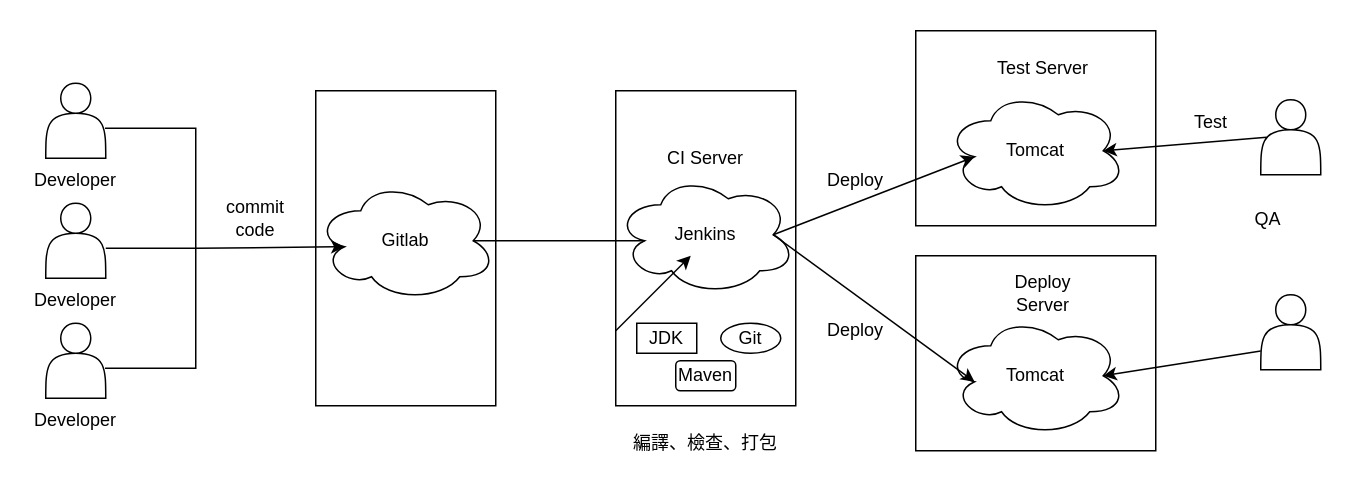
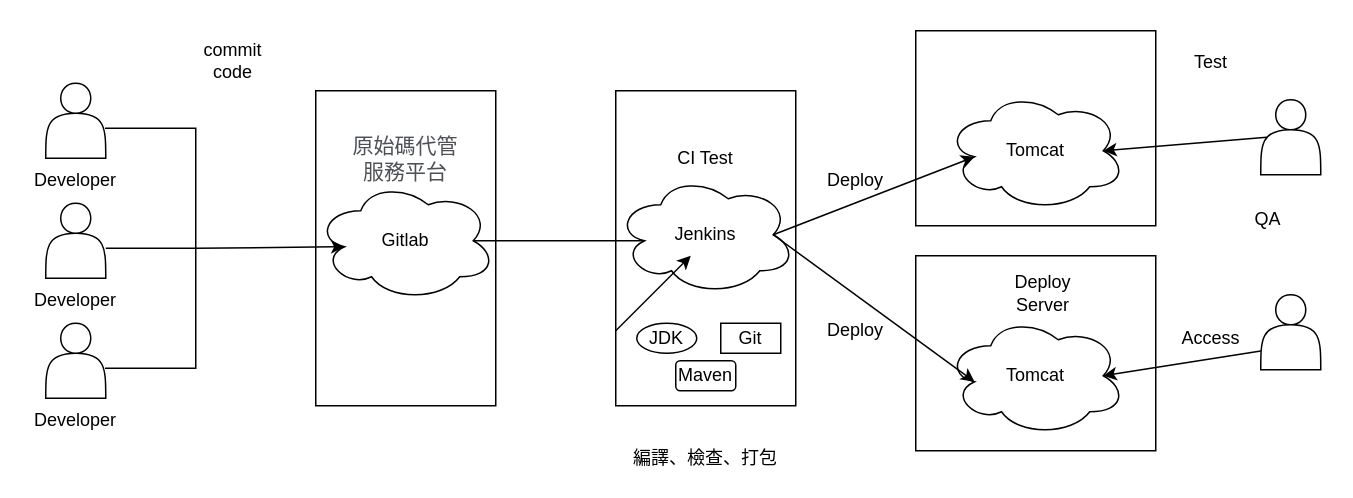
  <mxCell id="0" />
  <mxCell id="1" parent="0" />
  <mxCell id="2" value="" style="rounded=0;whiteSpace=wrap;html=1;fillColor=none;" vertex="1" parent="1"><mxGeometry x="610" y="20" width="160" height="130" as="geometry" /></mxCell>
  <mxCell id="3" value="" style="shape=actor;whiteSpace=wrap;html=1;" vertex="1" parent="1"><mxGeometry x="30" y="55" width="40" height="50" as="geometry" /></mxCell>
  <mxCell id="4" value="" style="shape=actor;whiteSpace=wrap;html=1;" vertex="1" parent="1"><mxGeometry x="30" y="135" width="40" height="50" as="geometry" /></mxCell>
  <mxCell id="5" value="" style="shape=actor;whiteSpace=wrap;html=1;" vertex="1" parent="1"><mxGeometry x="30" y="215" width="40" height="50" as="geometry" /></mxCell>
  <mxCell id="6" value="" style="rounded=0;whiteSpace=wrap;html=1;fillColor=none;" vertex="1" parent="1"><mxGeometry x="210" y="60" width="120" height="210" as="geometry" /></mxCell>
  <mxCell id="7" style="edgeStyle=orthogonalEdgeStyle;rounded=0;orthogonalLoop=1;jettySize=auto;html=1;entryX=0.16;entryY=0.55;entryDx=0;entryDy=0;entryPerimeter=0;exitX=0.875;exitY=0.5;exitDx=0;exitDy=0;exitPerimeter=0;endArrow=none;" edge="1" parent="1" source="8" target="21"><mxGeometry relative="1" as="geometry" /></mxCell>
  <mxCell id="8" value="Gitlab" style="ellipse;shape=cloud;whiteSpace=wrap;html=1;fillColor=none;" vertex="1" parent="1"><mxGeometry x="210" y="120" width="120" height="80" as="geometry" /></mxCell>
  <mxCell id="9" value="Tomcat" style="ellipse;shape=cloud;whiteSpace=wrap;html=1;fillColor=none;" vertex="1" parent="1"><mxGeometry x="630" y="60" width="120" height="80" as="geometry" /></mxCell>
- <mxCell id="10" value="Test Server" style="text;html=1;strokeColor=none;fillColor=none;align=center;verticalAlign=middle;whiteSpace=wrap;rounded=0;" vertex="1" parent="1"><mxGeometry x="660" y="30" width="70" height="30" as="geometry" /></mxCell>
  <mxCell id="11" value="" style="rounded=0;whiteSpace=wrap;html=1;fillColor=none;" vertex="1" parent="1"><mxGeometry x="610" y="170" width="160" height="130" as="geometry" /></mxCell>
  <mxCell id="12" value="Tomcat" style="ellipse;shape=cloud;whiteSpace=wrap;html=1;fillColor=none;" vertex="1" parent="1"><mxGeometry x="630" y="210" width="120" height="80" as="geometry" /></mxCell>
  <mxCell id="13" value="Deploy Server" style="text;html=1;strokeColor=none;fillColor=none;align=center;verticalAlign=middle;whiteSpace=wrap;rounded=0;" vertex="1" parent="1"><mxGeometry x="660" y="180" width="70" height="30" as="geometry" /></mxCell>
  <mxCell id="14" value="" style="shape=partialRectangle;whiteSpace=wrap;html=1;bottom=1;right=1;left=1;top=0;fillColor=none;routingCenterX=-0.5;direction=north;" vertex="1" parent="1"><mxGeometry x="70" y="85" width="60" height="160" as="geometry" /></mxCell>
  <mxCell id="15" value="" style="endArrow=none;html=1;rounded=0;exitX=0.5;exitY=0;exitDx=0;exitDy=0;entryX=0.5;entryY=1;entryDx=0;entryDy=0;" edge="1" parent="1" source="14" target="14"><mxGeometry width="50" height="50" relative="1" as="geometry"><mxPoint x="340" y="245" as="sourcePoint" /><mxPoint x="390" y="195" as="targetPoint" /></mxGeometry></mxCell>
  <mxCell id="16" value="" style="endArrow=classic;html=1;rounded=0;exitX=0.5;exitY=1;exitDx=0;exitDy=0;entryX=0.16;entryY=0.55;entryDx=0;entryDy=0;entryPerimeter=0;" edge="1" parent="1" source="14" target="8"><mxGeometry width="50" height="50" relative="1" as="geometry"><mxPoint x="400" y="250" as="sourcePoint" /><mxPoint x="450" y="200" as="targetPoint" /></mxGeometry></mxCell>
- <mxCell id="17" value="commit code" style="text;html=1;strokeColor=none;fillColor=none;align=center;verticalAlign=middle;whiteSpace=wrap;rounded=0;" vertex="1" parent="1"><mxGeometry x="140" y="130" width="60" height="30" as="geometry" /></mxCell>
- <mxCell id="19" value="CI Server" style="text;html=1;strokeColor=none;fillColor=none;align=center;verticalAlign=middle;whiteSpace=wrap;rounded=0;" vertex="1" parent="1"><mxGeometry x="440" y="90" width="60" height="30" as="geometry" /></mxCell>
+ <mxCell id="17" value="commit code" style="text;html=1;strokeColor=none;fillColor=none;align=center;verticalAlign=middle;whiteSpace=wrap;rounded=0;" vertex="1" parent="1"><mxGeometry x="125" y="25" width="60" height="30" as="geometry" /></mxCell>
+ <mxCell id="18" value="&lt;span style=&quot;color: rgb(77, 81, 86); font-family: arial, sans-serif; font-size: 14px; text-align: left; background-color: rgb(255, 255, 255);&quot;&gt;原始碼代管服務平台&lt;/span&gt;" style="text;html=1;strokeColor=none;fillColor=none;align=center;verticalAlign=middle;whiteSpace=wrap;rounded=0;" vertex="1" parent="1"><mxGeometry x="230" y="90" width="80" height="30" as="geometry" /></mxCell>
+ <mxCell id="19" value="CI Test" style="text;html=1;strokeColor=none;fillColor=none;align=center;verticalAlign=middle;whiteSpace=wrap;rounded=0;" vertex="1" parent="1"><mxGeometry x="440" y="90" width="60" height="30" as="geometry" /></mxCell>
  <mxCell id="20" value="" style="rounded=0;whiteSpace=wrap;html=1;fillColor=none;" vertex="1" parent="1"><mxGeometry x="410" y="60" width="120" height="210" as="geometry" /></mxCell>
  <mxCell id="21" value="Jenkins" style="ellipse;shape=cloud;whiteSpace=wrap;html=1;fillColor=none;" vertex="1" parent="1"><mxGeometry x="410" y="116" width="120" height="80" as="geometry" /></mxCell>
- <mxCell id="22" value="JDK" style="rounded=0;whiteSpace=wrap;html=1;fillColor=none;" vertex="1" parent="1"><mxGeometry x="424" y="215" width="40" height="20" as="geometry" /></mxCell>
- <mxCell id="23" value="Git" style="ellipse;whiteSpace=wrap;html=1;fillColor=none;" vertex="1" parent="1"><mxGeometry x="480" y="215" width="40" height="20" as="geometry" /></mxCell>
+ <mxCell id="22" value="JDK" style="ellipse;whiteSpace=wrap;html=1;fillColor=none;" vertex="1" parent="1"><mxGeometry x="424" y="215" width="40" height="20" as="geometry" /></mxCell>
+ <mxCell id="23" value="Git" style="rounded=0;whiteSpace=wrap;html=1;fillColor=none;" vertex="1" parent="1"><mxGeometry x="480" y="215" width="40" height="20" as="geometry" /></mxCell>
  <mxCell id="24" value="Maven" style="whiteSpace=wrap;html=1;fillColor=none;rounded=1;" vertex="1" parent="1"><mxGeometry x="450" y="240" width="40" height="20" as="geometry" /></mxCell>
- <mxCell id="25" value="編譯、檢查、打包" style="text;html=1;strokeColor=none;fillColor=none;align=center;verticalAlign=middle;whiteSpace=wrap;rounded=0;" vertex="1" parent="1"><mxGeometry x="410" y="280" width="120" height="30" as="geometry" /></mxCell>
+ <mxCell id="25" value="編譯、檢查、打包" style="text;html=1;strokeColor=none;fillColor=none;align=center;verticalAlign=middle;whiteSpace=wrap;rounded=0;" vertex="1" parent="1"><mxGeometry x="410" y="290" width="120" height="30" as="geometry" /></mxCell>
  <mxCell id="26" value="" style="endArrow=classic;html=1;rounded=0;entryX=0.16;entryY=0.55;entryDx=0;entryDy=0;entryPerimeter=0;exitX=0.875;exitY=0.5;exitDx=0;exitDy=0;exitPerimeter=0;" edge="1" parent="1" source="21" target="9"><mxGeometry width="50" height="50" relative="1" as="geometry"><mxPoint x="400" y="220" as="sourcePoint" /><mxPoint x="450" y="170" as="targetPoint" /></mxGeometry></mxCell>
  <mxCell id="27" value="" style="endArrow=classic;html=1;rounded=0;entryX=0.16;entryY=0.55;entryDx=0;entryDy=0;entryPerimeter=0;exitX=0.875;exitY=0.5;exitDx=0;exitDy=0;exitPerimeter=0;" edge="1" parent="1" source="21" target="12"><mxGeometry width="50" height="50" relative="1" as="geometry"><mxPoint x="400" y="220" as="sourcePoint" /><mxPoint x="450" y="170" as="targetPoint" /></mxGeometry></mxCell>
  <mxCell id="28" value="Deploy" style="text;html=1;strokeColor=none;fillColor=none;align=center;verticalAlign=middle;whiteSpace=wrap;rounded=0;" vertex="1" parent="1"><mxGeometry x="540" y="105" width="60" height="30" as="geometry" /></mxCell>
  <mxCell id="29" value="Deploy" style="text;html=1;strokeColor=none;fillColor=none;align=center;verticalAlign=middle;whiteSpace=wrap;rounded=0;" vertex="1" parent="1"><mxGeometry x="540" y="205" width="60" height="30" as="geometry" /></mxCell>
  <mxCell id="30" value="Developer" style="text;html=1;strokeColor=none;fillColor=none;align=center;verticalAlign=middle;whiteSpace=wrap;rounded=0;" vertex="1" parent="1"><mxGeometry x="20" y="105" width="60" height="30" as="geometry" /></mxCell>
  <mxCell id="31" value="Developer" style="text;html=1;strokeColor=none;fillColor=none;align=center;verticalAlign=middle;whiteSpace=wrap;rounded=0;" vertex="1" parent="1"><mxGeometry x="20" y="185" width="60" height="30" as="geometry" /></mxCell>
  <mxCell id="32" value="Developer" style="text;html=1;strokeColor=none;fillColor=none;align=center;verticalAlign=middle;whiteSpace=wrap;rounded=0;" vertex="1" parent="1"><mxGeometry x="20" y="265" width="60" height="30" as="geometry" /></mxCell>
  <mxCell id="33" value="" style="shape=actor;whiteSpace=wrap;html=1;" vertex="1" parent="1"><mxGeometry x="840" y="66" width="40" height="50" as="geometry" /></mxCell>
  <mxCell id="34" value="QA" style="text;html=1;strokeColor=none;fillColor=none;align=center;verticalAlign=middle;whiteSpace=wrap;rounded=0;" vertex="1" parent="1"><mxGeometry x="815" y="131" width="60" height="30" as="geometry" /></mxCell>
  <mxCell id="35" value="" style="shape=actor;whiteSpace=wrap;html=1;" vertex="1" parent="1"><mxGeometry x="840" y="196" width="40" height="50" as="geometry" /></mxCell>
  <mxCell id="36" value="" style="endArrow=classic;html=1;rounded=0;entryX=0.875;entryY=0.5;entryDx=0;entryDy=0;entryPerimeter=0;exitX=0.1;exitY=0.5;exitDx=0;exitDy=0;exitPerimeter=0;" edge="1" parent="1" source="33" target="9"><mxGeometry width="50" height="50" relative="1" as="geometry"><mxPoint x="410" y="220" as="sourcePoint" /><mxPoint x="460" y="170" as="targetPoint" /></mxGeometry></mxCell>
  <mxCell id="37" value="" style="endArrow=classic;html=1;rounded=0;" edge="1" parent="1"><mxGeometry width="50" height="50" relative="1" as="geometry"><mxPoint x="410" y="220" as="sourcePoint" /><mxPoint x="460" y="170" as="targetPoint" /></mxGeometry></mxCell>
  <mxCell id="38" value="" style="endArrow=classic;html=1;rounded=0;entryX=0.875;entryY=0.5;entryDx=0;entryDy=0;entryPerimeter=0;exitX=0;exitY=0.75;exitDx=0;exitDy=0;" edge="1" parent="1" source="35" target="12"><mxGeometry width="50" height="50" relative="1" as="geometry"><mxPoint x="410" y="220" as="sourcePoint" /><mxPoint x="460" y="170" as="targetPoint" /></mxGeometry></mxCell>
- <mxCell id="39" value="Test" style="text;html=1;strokeColor=none;fillColor=none;align=center;verticalAlign=middle;whiteSpace=wrap;rounded=0;" vertex="1" parent="1"><mxGeometry x="777" y="66" width="60" height="30" as="geometry" /></mxCell>
+ <mxCell id="39" value="Test" style="text;html=1;strokeColor=none;fillColor=none;align=center;verticalAlign=middle;whiteSpace=wrap;rounded=0;" vertex="1" parent="1"><mxGeometry x="777" y="26" width="60" height="30" as="geometry" /></mxCell>
  <mxCell id="40" style="edgeStyle=orthogonalEdgeStyle;rounded=0;orthogonalLoop=1;jettySize=auto;html=1;exitX=0.5;exitY=1;exitDx=0;exitDy=0;" edge="1" parent="1" source="39" target="39"><mxGeometry relative="1" as="geometry" /></mxCell>
+ <mxCell id="41" value="Access" style="text;html=1;strokeColor=none;fillColor=none;align=center;verticalAlign=middle;whiteSpace=wrap;rounded=0;" vertex="1" parent="1"><mxGeometry x="777" y="210" width="60" height="30" as="geometry" /></mxCell>
